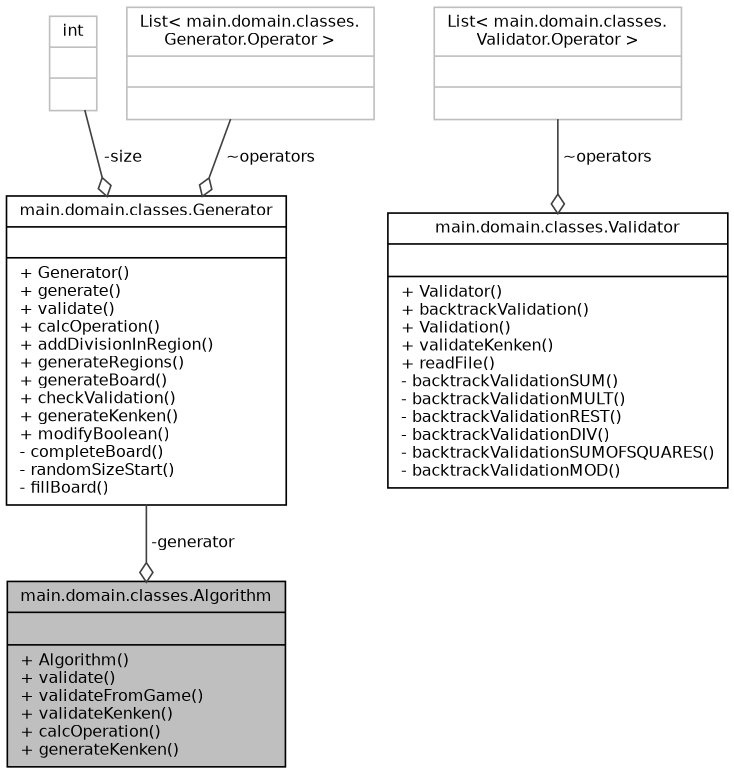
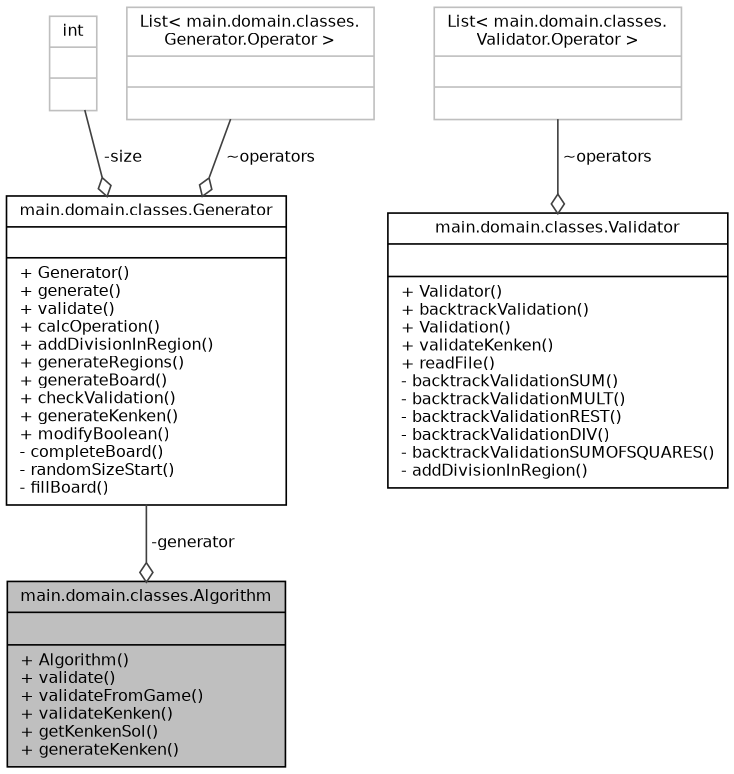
  digraph {
    node [color=black fillcolor=white fontname=Helvetica fontsize=10 shape=record style=filled]
    edge [arrowhead=odiamond color=grey25 fontname=Helvetica fontsize=10 labelfontname=Helvetica labelfontsize=10 style=solid]
-   n1 [fillcolor=grey75 fontcolor=black height=0.2 label="{main.domain.classes.Algorithm\n||+ Algorithm()\l+ validate()\l+ validateFromGame()\l+ validateKenken()\l+ calcOperation()\l+ generateKenken()\l}" width=0.4]
-   n2 [height=0.2 label="{main.domain.classes.Validator\n||+ Validator()\l+ backtrackValidation()\l+ Validation()\l+ validateKenken()\l+ readFile()\l- backtrackValidationSUM()\l- backtrackValidationMULT()\l- backtrackValidationREST()\l- backtrackValidationDIV()\l- backtrackValidationSUMOFSQUARES()\l- backtrackValidationMOD()\l}" width=0.4]
+   n1 [fillcolor=grey75 fontcolor=black height=0.2 label="{main.domain.classes.Algorithm\n||+ Algorithm()\l+ validate()\l+ validateFromGame()\l+ validateKenken()\l+ getKenkenSol()\l+ generateKenken()\l}" width=0.4]
+   n2 [height=0.2 label="{main.domain.classes.Validator\n||+ Validator()\l+ backtrackValidation()\l+ Validation()\l+ validateKenken()\l+ readFile()\l- backtrackValidationSUM()\l- backtrackValidationMULT()\l- backtrackValidationREST()\l- backtrackValidationDIV()\l- backtrackValidationSUMOFSQUARES()\l- addDivisionInRegion()\l}" width=0.4]
    n3 [color=grey75 height=0.2 label="{List\< main.domain.classes.\lValidator.Operator \>\n||}" width=0.4]
    n4 [color=grey75 height=0.2 label="{int\n||}" width=0.4]
    n5 [height=0.2 label="{main.domain.classes.Generator\n||+ Generator()\l+ generate()\l+ validate()\l+ calcOperation()\l+ addDivisionInRegion()\l+ generateRegions()\l+ generateBoard()\l+ checkValidation()\l+ generateKenken()\l+ modifyBoolean()\l- completeBoard()\l- randomSizeStart()\l- fillBoard()\l}" width=0.4]
    n6 [color=grey75 height=0.2 label="{List\< main.domain.classes.\lGenerator.Operator \>\n||}" width=0.4]
    n3 -> n2 [label=" ~operators"]
    n4 -> n5 [label=" -size"]
    n5 -> n1 [label=" -generator"]
    n6 -> n5 [label=" ~operators"]
  }
